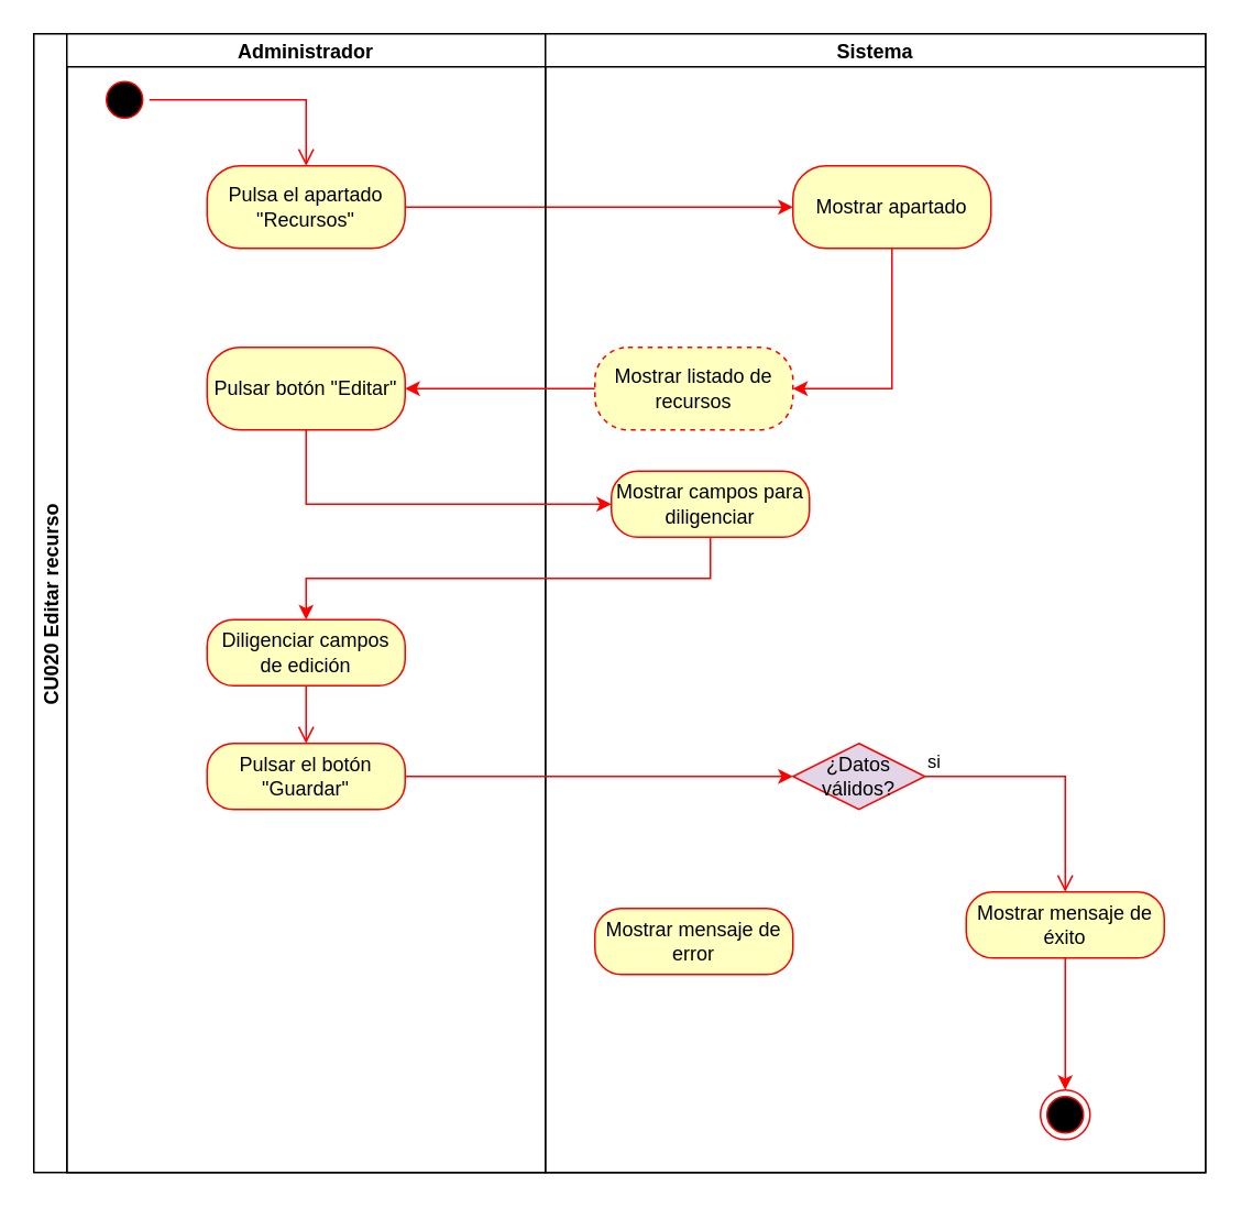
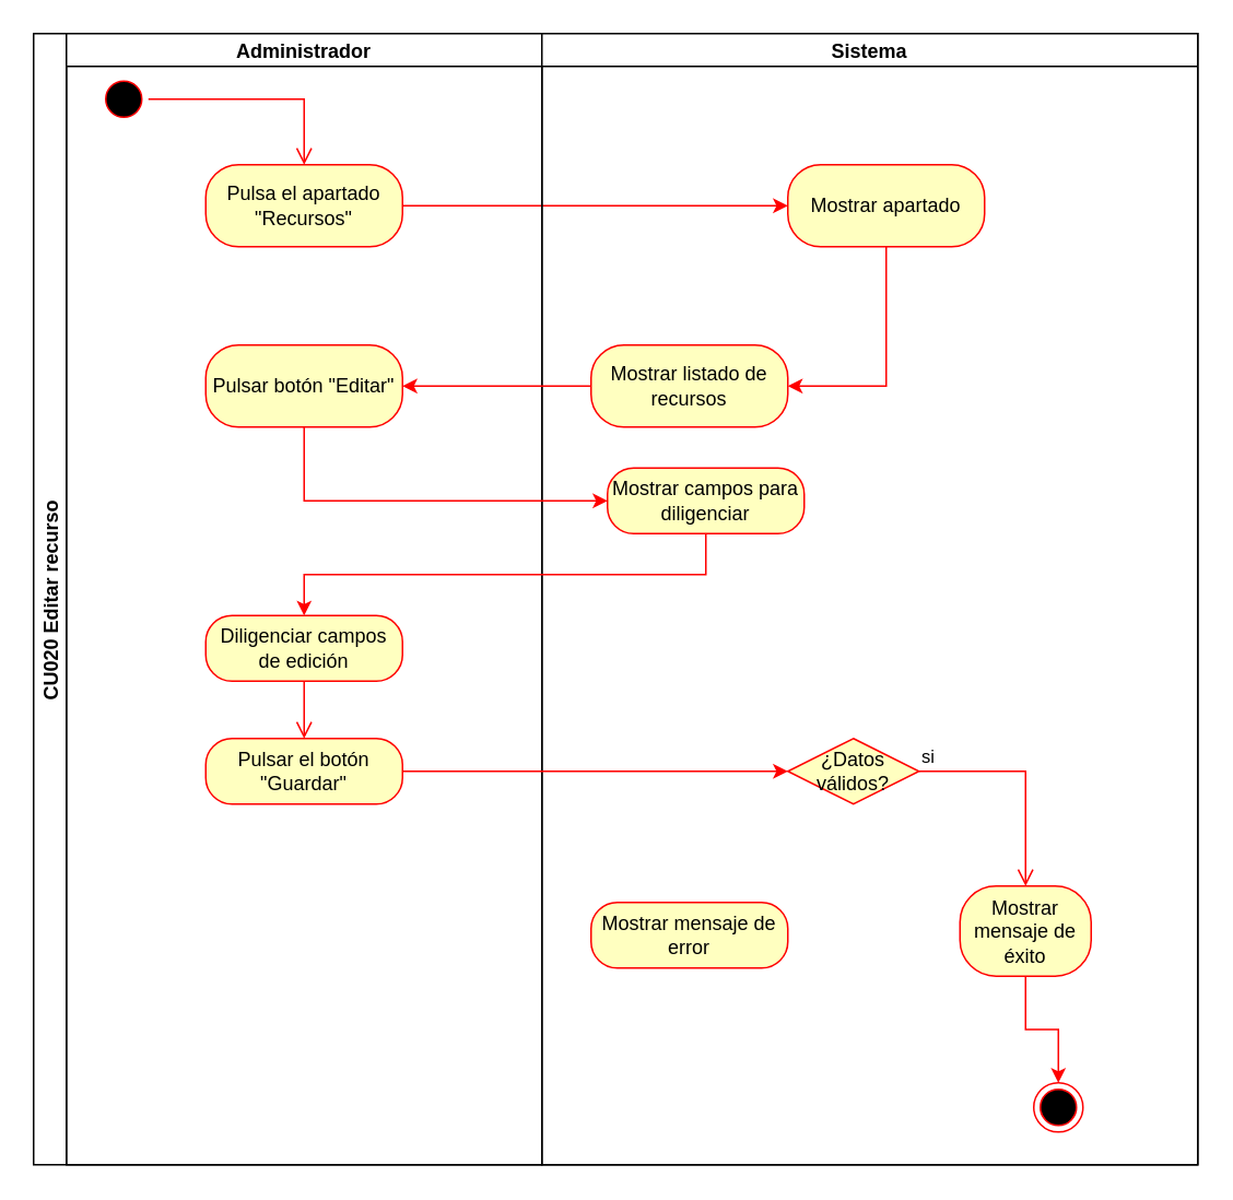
  <mxCell id="0" />
  <mxCell id="1" parent="0" />
  <mxCell id="2" value="CU020 Editar recurso" style="swimlane;childLayout=stackLayout;resizeParent=1;resizeParentMax=0;startSize=20;horizontal=0;horizontalStack=1;fontStyle=1" vertex="1" parent="1"><mxGeometry x="20" y="20" width="710" height="690" as="geometry"><mxRectangle x="200" y="80" width="40" height="50" as="alternateBounds" /></mxGeometry></mxCell>
  <mxCell id="3" style="edgeStyle=orthogonalEdgeStyle;rounded=0;orthogonalLoop=1;jettySize=auto;html=1;entryX=0;entryY=0.5;entryDx=0;entryDy=0;strokeColor=light-dark(#ff0000, #ededed);" edge="1" parent="2" source="11" target="13"><mxGeometry relative="1" as="geometry"><Array as="points" /><mxPoint x="280" y="110" as="sourcePoint" /></mxGeometry></mxCell>
  <mxCell id="4" value="Administrador" style="swimlane;startSize=20;" vertex="1" parent="2"><mxGeometry x="20" width="290" height="690" as="geometry" /></mxCell>
  <mxCell id="5" value="" style="ellipse;html=1;shape=startState;fillColor=#000000;strokeColor=#ff0000;fillStyle=auto;" vertex="1" parent="4"><mxGeometry x="20" y="25" width="30" height="30" as="geometry" /></mxCell>
  <mxCell id="6" value="" style="edgeStyle=orthogonalEdgeStyle;html=1;verticalAlign=bottom;endArrow=open;endSize=8;strokeColor=#ff0000;rounded=0;" edge="1" parent="4" source="5" target="11"><mxGeometry relative="1" as="geometry"><mxPoint x="165" y="55" as="targetPoint" /><mxPoint x="340" y="320" as="sourcePoint" /></mxGeometry></mxCell>
  <mxCell id="7" value="Pulsar botón &quot;Editar&quot;" style="rounded=1;whiteSpace=wrap;html=1;arcSize=40;fontColor=#000000;fillColor=#ffffc0;strokeColor=#ff0000;" vertex="1" parent="4"><mxGeometry x="85" y="190" width="120" height="50" as="geometry" /></mxCell>
  <mxCell id="8" value="Diligenciar campos de edición" style="rounded=1;whiteSpace=wrap;html=1;arcSize=40;fontColor=#000000;fillColor=#ffffc0;strokeColor=#ff0000;" vertex="1" parent="4"><mxGeometry x="85" y="355" width="120" height="40" as="geometry" /></mxCell>
  <mxCell id="9" value="Pulsar el botón &quot;Guardar&quot;" style="rounded=1;whiteSpace=wrap;html=1;arcSize=40;fontColor=#000000;fillColor=#ffffc0;strokeColor=#ff0000;" vertex="1" parent="4"><mxGeometry x="85" y="430" width="120" height="40" as="geometry" /></mxCell>
  <mxCell id="10" value="" style="edgeStyle=orthogonalEdgeStyle;html=1;verticalAlign=bottom;endArrow=open;endSize=8;strokeColor=#ff0000;rounded=0;exitX=0.5;exitY=1;exitDx=0;exitDy=0;entryX=0.5;entryY=0;entryDx=0;entryDy=0;" edge="1" parent="4" source="8" target="9"><mxGeometry relative="1" as="geometry"><mxPoint x="405.0" y="375" as="targetPoint" /><mxPoint x="145" y="390" as="sourcePoint" /><Array as="points"><mxPoint x="145" y="410" /><mxPoint x="145" y="410" /></Array></mxGeometry></mxCell>
  <mxCell id="11" value="Pulsa el apartado &quot;Recursos&quot;" style="rounded=1;whiteSpace=wrap;html=1;arcSize=40;fontColor=#000000;fillColor=#ffffc0;strokeColor=#ff0000;" vertex="1" parent="4"><mxGeometry x="85" y="80" width="120" height="50" as="geometry" /></mxCell>
  <mxCell id="12" value="Sistema" style="swimlane;startSize=20;" vertex="1" parent="2"><mxGeometry x="310" width="400" height="690" as="geometry" /></mxCell>
  <mxCell id="13" value="Mostrar apartado" style="rounded=1;whiteSpace=wrap;html=1;arcSize=40;fontColor=#000000;fillColor=#ffffc0;strokeColor=#ff0000;" vertex="1" parent="12"><mxGeometry x="150" y="80" width="120" height="50" as="geometry" /></mxCell>
  <mxCell id="14" value="" style="ellipse;html=1;shape=endState;fillColor=#000000;strokeColor=#ff0000;" vertex="1" parent="12"><mxGeometry x="300" y="640" width="30" height="30" as="geometry" /></mxCell>
- <mxCell id="15" value="Mostrar listado de recursos" style="rounded=1;whiteSpace=wrap;html=1;arcSize=40;fontColor=#000000;fillColor=#ffffc0;strokeColor=#ff0000;dashed=1;" vertex="1" parent="12"><mxGeometry x="30" y="190" width="120" height="50" as="geometry" /></mxCell>
+ <mxCell id="15" value="Mostrar listado de recursos" style="rounded=1;whiteSpace=wrap;html=1;arcSize=40;fontColor=#000000;fillColor=#ffffc0;strokeColor=#ff0000;" vertex="1" parent="12"><mxGeometry x="30" y="190" width="120" height="50" as="geometry" /></mxCell>
  <mxCell id="16" style="edgeStyle=orthogonalEdgeStyle;rounded=0;orthogonalLoop=1;jettySize=auto;html=1;strokeColor=light-dark(#ff0000, #ededed);exitX=0.5;exitY=1;exitDx=0;exitDy=0;entryX=1;entryY=0.5;entryDx=0;entryDy=0;" edge="1" parent="12" source="13" target="15"><mxGeometry relative="1" as="geometry"><mxPoint x="-85" y="215" as="targetPoint" /><Array as="points"><mxPoint x="210" y="215" /></Array></mxGeometry></mxCell>
  <mxCell id="17" value="Mostrar campos para diligenciar" style="rounded=1;whiteSpace=wrap;html=1;arcSize=40;fontColor=#000000;fillColor=#ffffc0;strokeColor=#ff0000;" vertex="1" parent="12"><mxGeometry x="40" y="265" width="120" height="40" as="geometry" /></mxCell>
- <mxCell id="18" value="¿Datos válidos?" style="rhombus;whiteSpace=wrap;html=1;fontColor=#000000;fillColor=#e1d5e7;strokeColor=#ff0000;" vertex="1" parent="12"><mxGeometry x="150" y="430" width="80" height="40" as="geometry" /></mxCell>
+ <mxCell id="18" value="¿Datos válidos?" style="rhombus;whiteSpace=wrap;html=1;fontColor=#000000;fillColor=#ffffc0;strokeColor=#ff0000;" vertex="1" parent="12"><mxGeometry x="150" y="430" width="80" height="40" as="geometry" /></mxCell>
  <mxCell id="19" value="si" style="edgeStyle=orthogonalEdgeStyle;html=1;align=left;verticalAlign=bottom;endArrow=open;endSize=8;strokeColor=#ff0000;rounded=0;entryX=0.5;entryY=0;entryDx=0;entryDy=0;" edge="1" parent="12" source="18" target="22"><mxGeometry x="-1" relative="1" as="geometry"><mxPoint x="230" y="430" as="targetPoint" /></mxGeometry></mxCell>
  <mxCell id="20" value="Mostrar mensaje de error" style="rounded=1;whiteSpace=wrap;html=1;arcSize=40;fontColor=#000000;fillColor=#ffffc0;strokeColor=#ff0000;" vertex="1" parent="12"><mxGeometry x="30" y="530" width="120" height="40" as="geometry" /></mxCell>
  <mxCell id="21" style="edgeStyle=orthogonalEdgeStyle;rounded=0;orthogonalLoop=1;jettySize=auto;html=1;entryX=0.5;entryY=0;entryDx=0;entryDy=0;strokeColor=light-dark(#FF0000,#EDEDED);" edge="1" parent="12" source="22" target="14"><mxGeometry relative="1" as="geometry" /></mxCell>
- <mxCell id="22" value="Mostrar mensaje de éxito" style="rounded=1;whiteSpace=wrap;html=1;arcSize=40;fontColor=#000000;fillColor=#ffffc0;strokeColor=#ff0000;" vertex="1" parent="12"><mxGeometry x="255" y="520" width="120" height="40" as="geometry" /></mxCell>
+ <mxCell id="22" value="Mostrar mensaje de éxito" style="rounded=1;whiteSpace=wrap;html=1;arcSize=40;fontColor=#000000;fillColor=#ffffc0;strokeColor=#ff0000;" vertex="1" parent="12"><mxGeometry x="255" y="520" width="80" height="55" as="geometry" /></mxCell>
  <mxCell id="23" style="edgeStyle=orthogonalEdgeStyle;rounded=0;orthogonalLoop=1;jettySize=auto;html=1;entryX=1;entryY=0.5;entryDx=0;entryDy=0;strokeColor=light-dark(#ff0000, #ededed);" edge="1" parent="2" source="15" target="7"><mxGeometry relative="1" as="geometry" /></mxCell>
  <mxCell id="24" style="edgeStyle=orthogonalEdgeStyle;rounded=0;orthogonalLoop=1;jettySize=auto;html=1;entryX=0;entryY=0.5;entryDx=0;entryDy=0;strokeColor=light-dark(#ff0000, #ededed);" edge="1" parent="2" source="7" target="17"><mxGeometry relative="1" as="geometry"><mxPoint x="435.0" y="270" as="targetPoint" /><Array as="points"><mxPoint x="165" y="285" /></Array></mxGeometry></mxCell>
  <mxCell id="25" style="edgeStyle=orthogonalEdgeStyle;rounded=0;orthogonalLoop=1;jettySize=auto;html=1;entryX=0.5;entryY=0;entryDx=0;entryDy=0;strokeColor=light-dark(#ff0000, #ededed);" edge="1" parent="2" source="17" target="8"><mxGeometry relative="1" as="geometry"><Array as="points"><mxPoint x="410" y="330" /><mxPoint x="165" y="330" /></Array></mxGeometry></mxCell>
  <mxCell id="26" style="edgeStyle=orthogonalEdgeStyle;rounded=0;orthogonalLoop=1;jettySize=auto;html=1;entryX=0;entryY=0.5;entryDx=0;entryDy=0;strokeColor=light-dark(#ff0000, #ededed);" edge="1" parent="2" source="9" target="18"><mxGeometry relative="1" as="geometry" /></mxCell>
